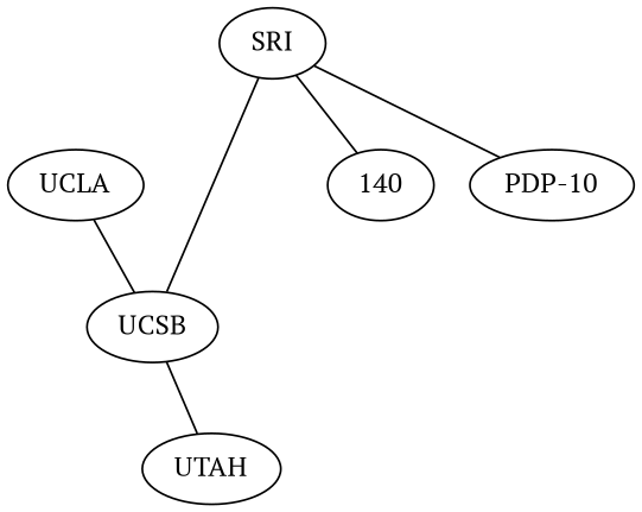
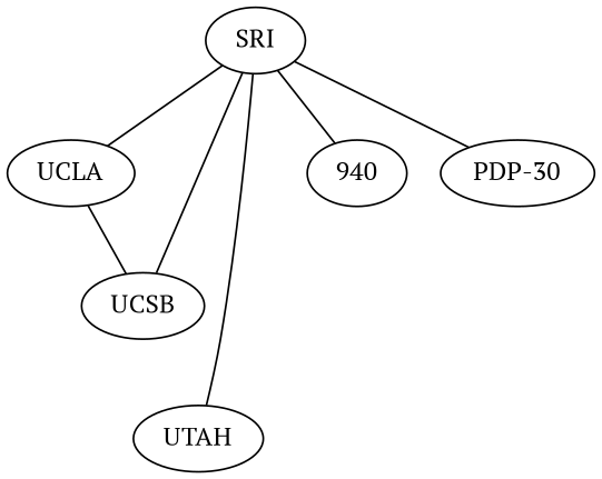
  strict graph {
    fontname="PT Serif"
    node [fontname="PT Serif"]
    edge [fontname="PT Serif" weight=1]
    n1 [label=SRI]
    n2 [label=UCLA]
    n3 [label=UCSB]
    n4 [label=UTAH]
-   n5 [label=140]
-   n6 [label="PDP-10"]
+   n5 [label=940]
+   n6 [label="PDP-30"]
+   n1 -- n2
    n1 -- n3
-   n3 -- n4
+   n1 -- n4
    n1 -- n5
    n1 -- n6
    n2 -- n3
  }
